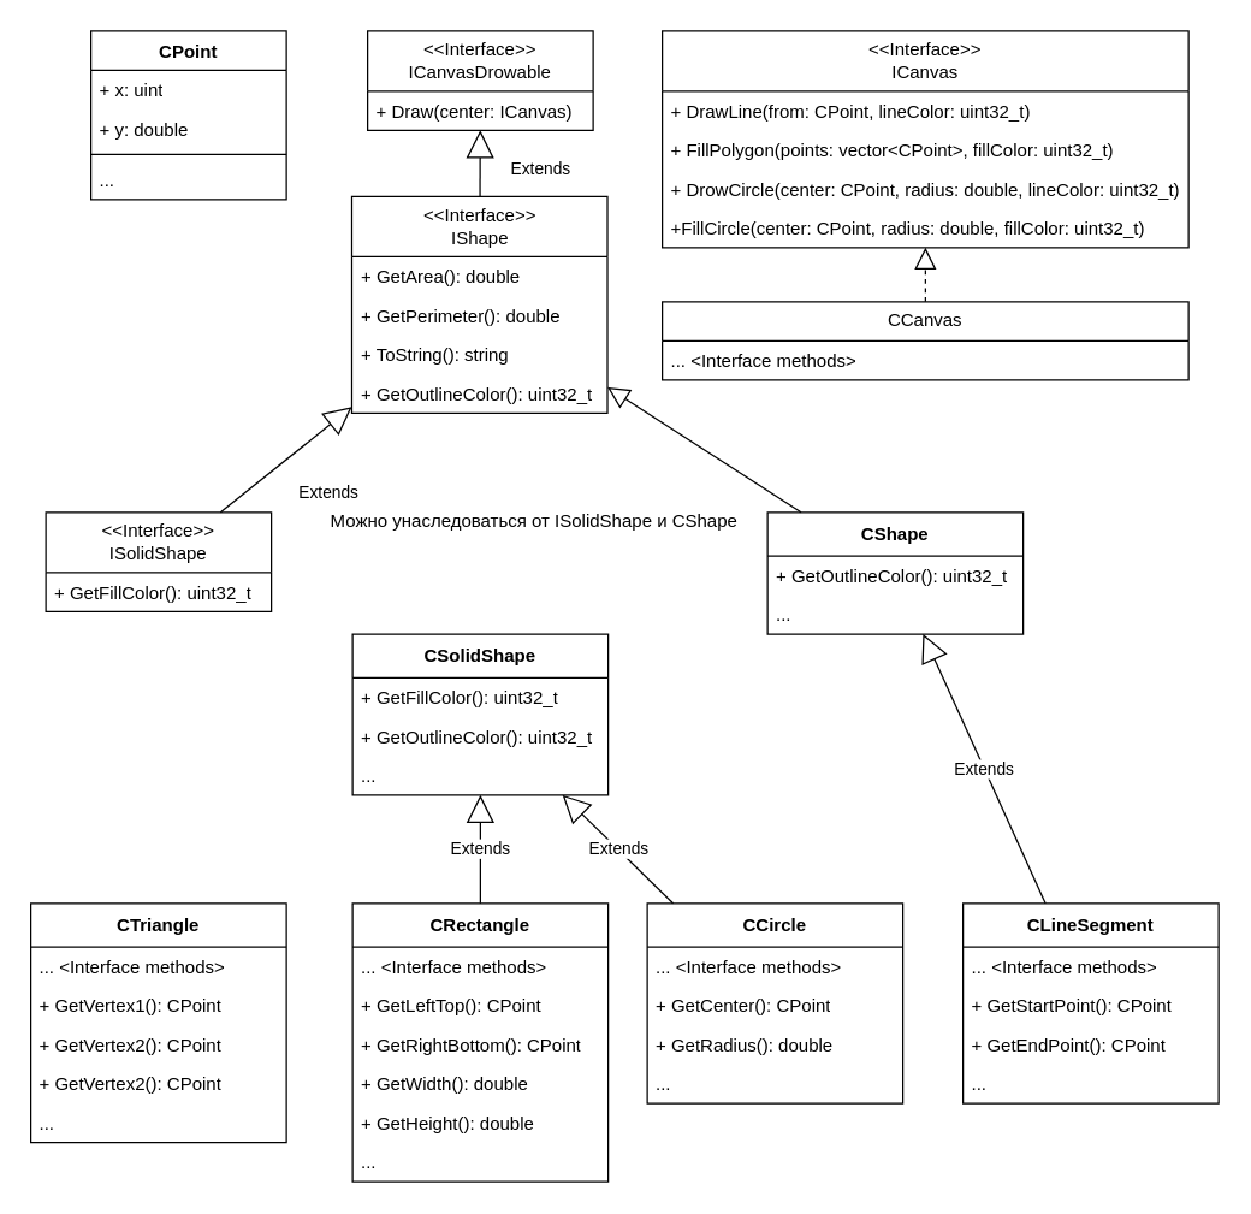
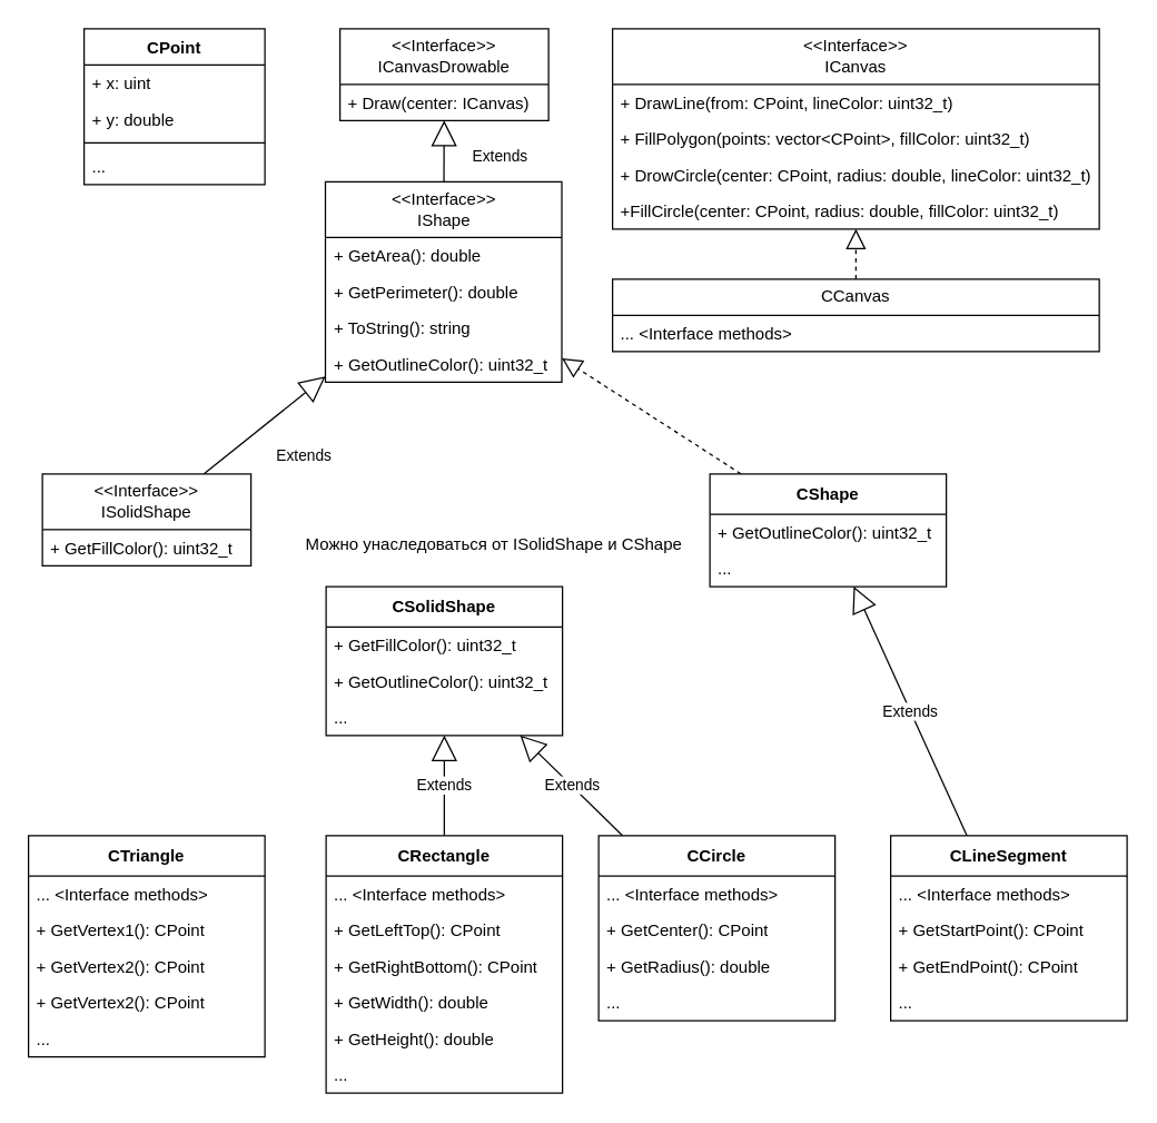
  <mxCell id="0" />
  <mxCell id="1" parent="0" />
  <mxCell id="2" value="&lt;div&gt;&amp;lt;&amp;lt;Interface&amp;gt;&amp;gt;&lt;/div&gt;ICanvasDrowable" style="swimlane;fontStyle=0;childLayout=stackLayout;horizontal=1;startSize=40;fillColor=none;horizontalStack=0;resizeParent=1;resizeParentMax=0;resizeLast=0;collapsible=1;marginBottom=0;whiteSpace=wrap;html=1;" parent="1" vertex="1"><mxGeometry x="244" y="20" width="150" height="66" as="geometry" /></mxCell>
  <mxCell id="3" value="+ Draw(center: ICanvas)" style="text;strokeColor=none;fillColor=none;align=left;verticalAlign=top;spacingLeft=4;spacingRight=4;overflow=hidden;rotatable=0;points=[[0,0.5],[1,0.5]];portConstraint=eastwest;whiteSpace=wrap;html=1;" parent="2" vertex="1"><mxGeometry y="40" width="150" height="26" as="geometry" /></mxCell>
  <mxCell id="4" value="&lt;div&gt;&amp;lt;&amp;lt;Interface&amp;gt;&amp;gt;&lt;br&gt;&lt;/div&gt;ICanvas" style="swimlane;fontStyle=0;childLayout=stackLayout;horizontal=1;startSize=40;fillColor=none;horizontalStack=0;resizeParent=1;resizeParentMax=0;resizeLast=0;collapsible=1;marginBottom=0;whiteSpace=wrap;html=1;" parent="1" vertex="1"><mxGeometry x="440" y="20" width="350" height="144" as="geometry" /></mxCell>
  <mxCell id="5" value="+ DrawLine(from: CPoint, lineColor: uint32_t)" style="text;strokeColor=none;fillColor=none;align=left;verticalAlign=top;spacingLeft=4;spacingRight=4;overflow=hidden;rotatable=0;points=[[0,0.5],[1,0.5]];portConstraint=eastwest;whiteSpace=wrap;html=1;" parent="4" vertex="1"><mxGeometry y="40" width="350" height="26" as="geometry" /></mxCell>
  <mxCell id="6" value="+ FillPolygon(points: vector&amp;lt;CPoint&amp;gt;, fillColor: uint32_t)" style="text;strokeColor=none;fillColor=none;align=left;verticalAlign=top;spacingLeft=4;spacingRight=4;overflow=hidden;rotatable=0;points=[[0,0.5],[1,0.5]];portConstraint=eastwest;whiteSpace=wrap;html=1;" parent="4" vertex="1"><mxGeometry y="66" width="350" height="26" as="geometry" /></mxCell>
  <mxCell id="7" value="+ DrowCircle(center: CPoint, radius: double, lineColor: uint32_t)" style="text;strokeColor=none;fillColor=none;align=left;verticalAlign=top;spacingLeft=4;spacingRight=4;overflow=hidden;rotatable=0;points=[[0,0.5],[1,0.5]];portConstraint=eastwest;whiteSpace=wrap;html=1;" parent="4" vertex="1"><mxGeometry y="92" width="350" height="26" as="geometry" /></mxCell>
  <mxCell id="8" value="+FillCircle(center: CPoint, radius: double, fillColor: uint32_t)" style="text;strokeColor=none;fillColor=none;align=left;verticalAlign=top;spacingLeft=4;spacingRight=4;overflow=hidden;rotatable=0;points=[[0,0.5],[1,0.5]];portConstraint=eastwest;whiteSpace=wrap;html=1;" parent="4" vertex="1"><mxGeometry y="118" width="350" height="26" as="geometry" /></mxCell>
  <mxCell id="9" value="CCanvas" style="swimlane;fontStyle=0;childLayout=stackLayout;horizontal=1;startSize=26;fillColor=none;horizontalStack=0;resizeParent=1;resizeParentMax=0;resizeLast=0;collapsible=1;marginBottom=0;whiteSpace=wrap;html=1;" parent="1" vertex="1"><mxGeometry x="440" y="200" width="350" height="52" as="geometry" /></mxCell>
  <mxCell id="10" value="... &amp;lt;Interface methods&amp;gt;" style="text;strokeColor=none;fillColor=none;align=left;verticalAlign=top;spacingLeft=4;spacingRight=4;overflow=hidden;rotatable=0;points=[[0,0.5],[1,0.5]];portConstraint=eastwest;whiteSpace=wrap;html=1;" parent="9" vertex="1"><mxGeometry y="26" width="350" height="26" as="geometry" /></mxCell>
  <mxCell id="11" value="" style="endArrow=block;dashed=1;endFill=0;endSize=12;html=1;rounded=0;" parent="1" source="9" target="4" edge="1"><mxGeometry width="160" relative="1" as="geometry"><mxPoint x="535" y="220" as="sourcePoint" /><mxPoint x="480" y="360" as="targetPoint" /></mxGeometry></mxCell>
  <mxCell id="12" value="CPoint" style="swimlane;fontStyle=1;align=center;verticalAlign=top;childLayout=stackLayout;horizontal=1;startSize=26;horizontalStack=0;resizeParent=1;resizeParentMax=0;resizeLast=0;collapsible=1;marginBottom=0;whiteSpace=wrap;html=1;" parent="1" vertex="1"><mxGeometry x="60" y="20" width="130" height="112" as="geometry" /></mxCell>
  <mxCell id="13" value="+ x: uint" style="text;strokeColor=none;fillColor=none;align=left;verticalAlign=top;spacingLeft=4;spacingRight=4;overflow=hidden;rotatable=0;points=[[0,0.5],[1,0.5]];portConstraint=eastwest;whiteSpace=wrap;html=1;" parent="12" vertex="1"><mxGeometry y="26" width="130" height="26" as="geometry" /></mxCell>
  <mxCell id="14" value="+ y: double" style="text;strokeColor=none;fillColor=none;align=left;verticalAlign=top;spacingLeft=4;spacingRight=4;overflow=hidden;rotatable=0;points=[[0,0.5],[1,0.5]];portConstraint=eastwest;whiteSpace=wrap;html=1;" parent="12" vertex="1"><mxGeometry y="52" width="130" height="26" as="geometry" /></mxCell>
  <mxCell id="15" value="" style="line;strokeWidth=1;fillColor=none;align=left;verticalAlign=middle;spacingTop=-1;spacingLeft=3;spacingRight=3;rotatable=0;labelPosition=right;points=[];portConstraint=eastwest;strokeColor=inherit;" parent="12" vertex="1"><mxGeometry y="78" width="130" height="8" as="geometry" /></mxCell>
  <mxCell id="16" value="..." style="text;strokeColor=none;fillColor=none;align=left;verticalAlign=top;spacingLeft=4;spacingRight=4;overflow=hidden;rotatable=0;points=[[0,0.5],[1,0.5]];portConstraint=eastwest;whiteSpace=wrap;html=1;" parent="12" vertex="1"><mxGeometry y="86" width="130" height="26" as="geometry" /></mxCell>
  <mxCell id="17" value="&lt;div&gt;&amp;lt;&amp;lt;Interface&amp;gt;&amp;gt;&lt;/div&gt;IShape" style="swimlane;fontStyle=0;childLayout=stackLayout;horizontal=1;startSize=40;fillColor=none;horizontalStack=0;resizeParent=1;resizeParentMax=0;resizeLast=0;collapsible=1;marginBottom=0;whiteSpace=wrap;html=1;" parent="1" vertex="1"><mxGeometry x="233.5" y="130" width="170" height="144" as="geometry" /></mxCell>
  <mxCell id="18" value="+ GetArea(): double" style="text;strokeColor=none;fillColor=none;align=left;verticalAlign=top;spacingLeft=4;spacingRight=4;overflow=hidden;rotatable=0;points=[[0,0.5],[1,0.5]];portConstraint=eastwest;whiteSpace=wrap;html=1;" parent="17" vertex="1"><mxGeometry y="40" width="170" height="26" as="geometry" /></mxCell>
  <mxCell id="19" value="+ GetPerimeter(): double" style="text;strokeColor=none;fillColor=none;align=left;verticalAlign=top;spacingLeft=4;spacingRight=4;overflow=hidden;rotatable=0;points=[[0,0.5],[1,0.5]];portConstraint=eastwest;whiteSpace=wrap;html=1;" parent="17" vertex="1"><mxGeometry y="66" width="170" height="26" as="geometry" /></mxCell>
  <mxCell id="20" value="+ ToString(): string" style="text;strokeColor=none;fillColor=none;align=left;verticalAlign=top;spacingLeft=4;spacingRight=4;overflow=hidden;rotatable=0;points=[[0,0.5],[1,0.5]];portConstraint=eastwest;whiteSpace=wrap;html=1;" parent="17" vertex="1"><mxGeometry y="92" width="170" height="26" as="geometry" /></mxCell>
  <mxCell id="21" value="+ GetOutlineColor(): uint32_t" style="text;strokeColor=none;fillColor=none;align=left;verticalAlign=top;spacingLeft=4;spacingRight=4;overflow=hidden;rotatable=0;points=[[0,0.5],[1,0.5]];portConstraint=eastwest;whiteSpace=wrap;html=1;" parent="17" vertex="1"><mxGeometry y="118" width="170" height="26" as="geometry" /></mxCell>
  <mxCell id="22" value="Extends" style="endArrow=block;endSize=16;endFill=0;html=1;rounded=0;" parent="1" source="17" target="2" edge="1"><mxGeometry x="-0.189" y="-40" width="160" relative="1" as="geometry"><mxPoint x="320" y="360" as="sourcePoint" /><mxPoint x="480" y="360" as="targetPoint" /><mxPoint as="offset" /></mxGeometry></mxCell>
  <mxCell id="23" value="&lt;div&gt;&amp;lt;&amp;lt;Interface&amp;gt;&amp;gt;&lt;/div&gt;ISolidShape" style="swimlane;fontStyle=0;childLayout=stackLayout;horizontal=1;startSize=40;fillColor=none;horizontalStack=0;resizeParent=1;resizeParentMax=0;resizeLast=0;collapsible=1;marginBottom=0;whiteSpace=wrap;html=1;" parent="1" vertex="1"><mxGeometry x="30" y="340" width="150" height="66" as="geometry" /></mxCell>
  <mxCell id="24" value="+ GetFillColor(): uint32_t" style="text;strokeColor=none;fillColor=none;align=left;verticalAlign=top;spacingLeft=4;spacingRight=4;overflow=hidden;rotatable=0;points=[[0,0.5],[1,0.5]];portConstraint=eastwest;whiteSpace=wrap;html=1;" parent="23" vertex="1"><mxGeometry y="40" width="150" height="26" as="geometry" /></mxCell>
  <mxCell id="25" value="Extends" style="endArrow=block;endSize=16;endFill=0;html=1;rounded=0;" parent="1" source="23" target="17" edge="1"><mxGeometry x="0.143" y="-35" width="160" relative="1" as="geometry"><mxPoint x="320" y="380" as="sourcePoint" /><mxPoint x="480" y="460" as="targetPoint" /><mxPoint as="offset" /></mxGeometry></mxCell>
  <mxCell id="26" value="&lt;span style=&quot;font-weight: 700;&quot;&gt;CLineSegment&lt;/span&gt;&lt;div&gt;&lt;/div&gt;" style="swimlane;fontStyle=0;childLayout=stackLayout;horizontal=1;startSize=29;fillColor=none;horizontalStack=0;resizeParent=1;resizeParentMax=0;resizeLast=0;collapsible=1;marginBottom=0;whiteSpace=wrap;html=1;" parent="1" vertex="1"><mxGeometry x="640" y="600" width="170" height="133" as="geometry" /></mxCell>
  <mxCell id="27" value="... &amp;lt;Interface methods&amp;gt;" style="text;strokeColor=none;fillColor=none;align=left;verticalAlign=top;spacingLeft=4;spacingRight=4;overflow=hidden;rotatable=0;points=[[0,0.5],[1,0.5]];portConstraint=eastwest;whiteSpace=wrap;html=1;" parent="26" vertex="1"><mxGeometry y="29" width="170" height="26" as="geometry" /></mxCell>
  <mxCell id="28" value="+ GetStartPoint(): CPoint" style="text;strokeColor=none;fillColor=none;align=left;verticalAlign=top;spacingLeft=4;spacingRight=4;overflow=hidden;rotatable=0;points=[[0,0.5],[1,0.5]];portConstraint=eastwest;whiteSpace=wrap;html=1;" parent="26" vertex="1"><mxGeometry y="55" width="170" height="26" as="geometry" /></mxCell>
  <mxCell id="29" value="+ GetEndPoint(): CPoint" style="text;strokeColor=none;fillColor=none;align=left;verticalAlign=top;spacingLeft=4;spacingRight=4;overflow=hidden;rotatable=0;points=[[0,0.5],[1,0.5]];portConstraint=eastwest;whiteSpace=wrap;html=1;" parent="26" vertex="1"><mxGeometry y="81" width="170" height="26" as="geometry" /></mxCell>
  <mxCell id="30" value="..." style="text;strokeColor=none;fillColor=none;align=left;verticalAlign=top;spacingLeft=4;spacingRight=4;overflow=hidden;rotatable=0;points=[[0,0.5],[1,0.5]];portConstraint=eastwest;whiteSpace=wrap;html=1;" parent="26" vertex="1"><mxGeometry y="107" width="170" height="26" as="geometry" /></mxCell>
  <mxCell id="31" value="&lt;span style=&quot;font-weight: 700;&quot;&gt;CTriangle&lt;/span&gt;&lt;div&gt;&lt;/div&gt;" style="swimlane;fontStyle=0;childLayout=stackLayout;horizontal=1;startSize=29;fillColor=none;horizontalStack=0;resizeParent=1;resizeParentMax=0;resizeLast=0;collapsible=1;marginBottom=0;whiteSpace=wrap;html=1;" parent="1" vertex="1"><mxGeometry x="20" y="600" width="170" height="159" as="geometry" /></mxCell>
  <mxCell id="32" value="... &amp;lt;Interface methods&amp;gt;" style="text;strokeColor=none;fillColor=none;align=left;verticalAlign=top;spacingLeft=4;spacingRight=4;overflow=hidden;rotatable=0;points=[[0,0.5],[1,0.5]];portConstraint=eastwest;whiteSpace=wrap;html=1;" parent="31" vertex="1"><mxGeometry y="29" width="170" height="26" as="geometry" /></mxCell>
  <mxCell id="33" value="+ GetVertex1(): CPoint" style="text;strokeColor=none;fillColor=none;align=left;verticalAlign=top;spacingLeft=4;spacingRight=4;overflow=hidden;rotatable=0;points=[[0,0.5],[1,0.5]];portConstraint=eastwest;whiteSpace=wrap;html=1;" parent="31" vertex="1"><mxGeometry y="55" width="170" height="26" as="geometry" /></mxCell>
  <mxCell id="34" value="+ GetVertex2(): CPoint" style="text;strokeColor=none;fillColor=none;align=left;verticalAlign=top;spacingLeft=4;spacingRight=4;overflow=hidden;rotatable=0;points=[[0,0.5],[1,0.5]];portConstraint=eastwest;whiteSpace=wrap;html=1;" parent="31" vertex="1"><mxGeometry y="81" width="170" height="26" as="geometry" /></mxCell>
  <mxCell id="35" value="+ GetVertex2(): CPoint" style="text;strokeColor=none;fillColor=none;align=left;verticalAlign=top;spacingLeft=4;spacingRight=4;overflow=hidden;rotatable=0;points=[[0,0.5],[1,0.5]];portConstraint=eastwest;whiteSpace=wrap;html=1;" parent="31" vertex="1"><mxGeometry y="107" width="170" height="26" as="geometry" /></mxCell>
  <mxCell id="36" value="..." style="text;strokeColor=none;fillColor=none;align=left;verticalAlign=top;spacingLeft=4;spacingRight=4;overflow=hidden;rotatable=0;points=[[0,0.5],[1,0.5]];portConstraint=eastwest;whiteSpace=wrap;html=1;" parent="31" vertex="1"><mxGeometry y="133" width="170" height="26" as="geometry" /></mxCell>
  <mxCell id="37" value="&lt;span style=&quot;font-weight: 700;&quot;&gt;CRectangle&lt;/span&gt;&lt;div&gt;&lt;/div&gt;" style="swimlane;fontStyle=0;childLayout=stackLayout;horizontal=1;startSize=29;fillColor=none;horizontalStack=0;resizeParent=1;resizeParentMax=0;resizeLast=0;collapsible=1;marginBottom=0;whiteSpace=wrap;html=1;" parent="1" vertex="1"><mxGeometry x="234" y="600" width="170" height="185" as="geometry" /></mxCell>
  <mxCell id="38" value="... &amp;lt;Interface methods&amp;gt;" style="text;strokeColor=none;fillColor=none;align=left;verticalAlign=top;spacingLeft=4;spacingRight=4;overflow=hidden;rotatable=0;points=[[0,0.5],[1,0.5]];portConstraint=eastwest;whiteSpace=wrap;html=1;" parent="37" vertex="1"><mxGeometry y="29" width="170" height="26" as="geometry" /></mxCell>
  <mxCell id="39" value="+ GetLeftTop(): CPoint" style="text;strokeColor=none;fillColor=none;align=left;verticalAlign=top;spacingLeft=4;spacingRight=4;overflow=hidden;rotatable=0;points=[[0,0.5],[1,0.5]];portConstraint=eastwest;whiteSpace=wrap;html=1;" parent="37" vertex="1"><mxGeometry y="55" width="170" height="26" as="geometry" /></mxCell>
  <mxCell id="40" value="+ GetRightBottom(): CPoint" style="text;strokeColor=none;fillColor=none;align=left;verticalAlign=top;spacingLeft=4;spacingRight=4;overflow=hidden;rotatable=0;points=[[0,0.5],[1,0.5]];portConstraint=eastwest;whiteSpace=wrap;html=1;" parent="37" vertex="1"><mxGeometry y="81" width="170" height="26" as="geometry" /></mxCell>
  <mxCell id="41" value="+ GetWidth(): double" style="text;strokeColor=none;fillColor=none;align=left;verticalAlign=top;spacingLeft=4;spacingRight=4;overflow=hidden;rotatable=0;points=[[0,0.5],[1,0.5]];portConstraint=eastwest;whiteSpace=wrap;html=1;" parent="37" vertex="1"><mxGeometry y="107" width="170" height="26" as="geometry" /></mxCell>
  <mxCell id="42" value="+ GetHeight(): double" style="text;strokeColor=none;fillColor=none;align=left;verticalAlign=top;spacingLeft=4;spacingRight=4;overflow=hidden;rotatable=0;points=[[0,0.5],[1,0.5]];portConstraint=eastwest;whiteSpace=wrap;html=1;" parent="37" vertex="1"><mxGeometry y="133" width="170" height="26" as="geometry" /></mxCell>
  <mxCell id="43" value="..." style="text;strokeColor=none;fillColor=none;align=left;verticalAlign=top;spacingLeft=4;spacingRight=4;overflow=hidden;rotatable=0;points=[[0,0.5],[1,0.5]];portConstraint=eastwest;whiteSpace=wrap;html=1;" parent="37" vertex="1"><mxGeometry y="159" width="170" height="26" as="geometry" /></mxCell>
  <mxCell id="44" value="&lt;span style=&quot;font-weight: 700;&quot;&gt;CCircle&lt;/span&gt;&lt;div&gt;&lt;/div&gt;" style="swimlane;fontStyle=0;childLayout=stackLayout;horizontal=1;startSize=29;fillColor=none;horizontalStack=0;resizeParent=1;resizeParentMax=0;resizeLast=0;collapsible=1;marginBottom=0;whiteSpace=wrap;html=1;" parent="1" vertex="1"><mxGeometry x="430" y="600" width="170" height="133" as="geometry" /></mxCell>
  <mxCell id="45" value="... &amp;lt;Interface methods&amp;gt;" style="text;strokeColor=none;fillColor=none;align=left;verticalAlign=top;spacingLeft=4;spacingRight=4;overflow=hidden;rotatable=0;points=[[0,0.5],[1,0.5]];portConstraint=eastwest;whiteSpace=wrap;html=1;" parent="44" vertex="1"><mxGeometry y="29" width="170" height="26" as="geometry" /></mxCell>
  <mxCell id="46" value="+ GetCenter(): CPoint" style="text;strokeColor=none;fillColor=none;align=left;verticalAlign=top;spacingLeft=4;spacingRight=4;overflow=hidden;rotatable=0;points=[[0,0.5],[1,0.5]];portConstraint=eastwest;whiteSpace=wrap;html=1;" parent="44" vertex="1"><mxGeometry y="55" width="170" height="26" as="geometry" /></mxCell>
  <mxCell id="47" value="+ GetRadius(): double" style="text;strokeColor=none;fillColor=none;align=left;verticalAlign=top;spacingLeft=4;spacingRight=4;overflow=hidden;rotatable=0;points=[[0,0.5],[1,0.5]];portConstraint=eastwest;whiteSpace=wrap;html=1;" parent="44" vertex="1"><mxGeometry y="81" width="170" height="26" as="geometry" /></mxCell>
  <mxCell id="48" value="..." style="text;strokeColor=none;fillColor=none;align=left;verticalAlign=top;spacingLeft=4;spacingRight=4;overflow=hidden;rotatable=0;points=[[0,0.5],[1,0.5]];portConstraint=eastwest;whiteSpace=wrap;html=1;" parent="44" vertex="1"><mxGeometry y="107" width="170" height="26" as="geometry" /></mxCell>
  <mxCell id="49" value="&lt;span style=&quot;font-weight: 700;&quot;&gt;CSolidShape&lt;/span&gt;&lt;div&gt;&lt;/div&gt;" style="swimlane;fontStyle=0;childLayout=stackLayout;horizontal=1;startSize=29;fillColor=none;horizontalStack=0;resizeParent=1;resizeParentMax=0;resizeLast=0;collapsible=1;marginBottom=0;whiteSpace=wrap;html=1;" parent="1" vertex="1"><mxGeometry x="234" y="421" width="170" height="107" as="geometry" /></mxCell>
  <mxCell id="50" value="+ GetFillColor(): uint32_t" style="text;strokeColor=none;fillColor=none;align=left;verticalAlign=top;spacingLeft=4;spacingRight=4;overflow=hidden;rotatable=0;points=[[0,0.5],[1,0.5]];portConstraint=eastwest;whiteSpace=wrap;html=1;" parent="49" vertex="1"><mxGeometry y="29" width="170" height="26" as="geometry" /></mxCell>
  <mxCell id="51" value="+ GetOutlineColor(): uint32_t" style="text;strokeColor=none;fillColor=none;align=left;verticalAlign=top;spacingLeft=4;spacingRight=4;overflow=hidden;rotatable=0;points=[[0,0.5],[1,0.5]];portConstraint=eastwest;whiteSpace=wrap;html=1;" parent="49" vertex="1"><mxGeometry y="55" width="170" height="26" as="geometry" /></mxCell>
  <mxCell id="52" value="..." style="text;strokeColor=none;fillColor=none;align=left;verticalAlign=top;spacingLeft=4;spacingRight=4;overflow=hidden;rotatable=0;points=[[0,0.5],[1,0.5]];portConstraint=eastwest;whiteSpace=wrap;html=1;" parent="49" vertex="1"><mxGeometry y="81" width="170" height="26" as="geometry" /></mxCell>
  <mxCell id="53" value="&lt;span style=&quot;font-weight: 700;&quot;&gt;CShape&lt;/span&gt;&lt;div&gt;&lt;/div&gt;" style="swimlane;fontStyle=0;childLayout=stackLayout;horizontal=1;startSize=29;fillColor=none;horizontalStack=0;resizeParent=1;resizeParentMax=0;resizeLast=0;collapsible=1;marginBottom=0;whiteSpace=wrap;html=1;" parent="1" vertex="1"><mxGeometry x="510" y="340" width="170" height="81" as="geometry" /></mxCell>
  <mxCell id="54" value="+ GetOutlineColor(): uint32_t" style="text;strokeColor=none;fillColor=none;align=left;verticalAlign=top;spacingLeft=4;spacingRight=4;overflow=hidden;rotatable=0;points=[[0,0.5],[1,0.5]];portConstraint=eastwest;whiteSpace=wrap;html=1;" parent="53" vertex="1"><mxGeometry y="29" width="170" height="26" as="geometry" /></mxCell>
  <mxCell id="55" value="..." style="text;strokeColor=none;fillColor=none;align=left;verticalAlign=top;spacingLeft=4;spacingRight=4;overflow=hidden;rotatable=0;points=[[0,0.5],[1,0.5]];portConstraint=eastwest;whiteSpace=wrap;html=1;" parent="53" vertex="1"><mxGeometry y="55" width="170" height="26" as="geometry" /></mxCell>
- <mxCell id="56" value="" style="endArrow=block;dashed=0;endFill=0;endSize=12;html=1;rounded=0;" parent="1" source="53" target="17" edge="1"><mxGeometry width="160" relative="1" as="geometry"><mxPoint x="440" y="440" as="sourcePoint" /><mxPoint x="600" y="440" as="targetPoint" /></mxGeometry></mxCell>
+ <mxCell id="56" value="" style="endArrow=block;dashed=1;endFill=0;endSize=12;html=1;rounded=0;" parent="1" source="53" target="17" edge="1"><mxGeometry width="160" relative="1" as="geometry"><mxPoint x="440" y="440" as="sourcePoint" /><mxPoint x="600" y="440" as="targetPoint" /></mxGeometry></mxCell>
  <mxCell id="57" value="Extends" style="endArrow=block;endSize=16;endFill=0;html=1;rounded=0;" parent="1" source="37" target="49" edge="1"><mxGeometry width="160" relative="1" as="geometry"><mxPoint x="440" y="440" as="sourcePoint" /><mxPoint x="600" y="440" as="targetPoint" /></mxGeometry></mxCell>
  <mxCell id="58" value="Extends" style="endArrow=block;endSize=16;endFill=0;html=1;rounded=0;" parent="1" source="44" target="49" edge="1"><mxGeometry width="160" relative="1" as="geometry"><mxPoint x="440" y="440" as="sourcePoint" /><mxPoint x="600" y="440" as="targetPoint" /></mxGeometry></mxCell>
  <mxCell id="59" value="Extends" style="endArrow=block;endSize=16;endFill=0;html=1;rounded=0;" parent="1" source="26" target="53" edge="1"><mxGeometry width="160" relative="1" as="geometry"><mxPoint x="440" y="440" as="sourcePoint" /><mxPoint x="600" y="440" as="targetPoint" /></mxGeometry></mxCell>
- <mxCell id="60" value="Можно унаследоваться от ISolidShape и CShape" style="text;html=1;align=center;verticalAlign=middle;whiteSpace=wrap;rounded=0;" vertex="1" parent="1"><mxGeometry x="210" y="331" width="290" height="30" as="geometry" /></mxCell>
+ <mxCell id="60" value="Можно унаследоваться от ISolidShape и CShape" style="text;html=1;align=center;verticalAlign=middle;whiteSpace=wrap;rounded=0;" vertex="1" parent="1"><mxGeometry x="210" y="376" width="290" height="30" as="geometry" /></mxCell>
